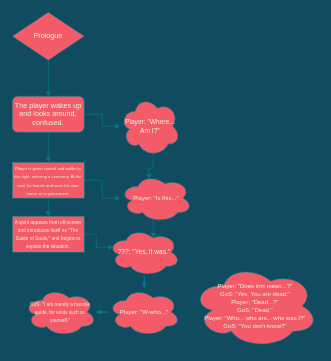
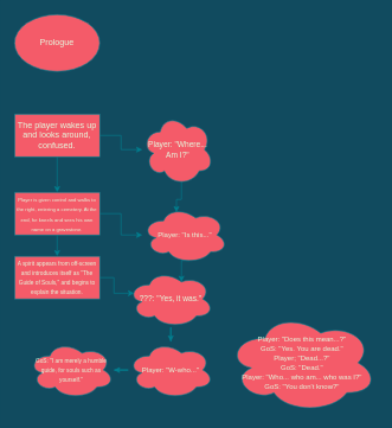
  <mxCell id="0" />
  <mxCell id="1" parent="0" />
- <mxCell id="2" value="" style="edgeStyle=orthogonalEdgeStyle;rounded=0;orthogonalLoop=1;jettySize=auto;html=1;labelBackgroundColor=#114B5F;strokeColor=#028090;fontColor=#E4FDE1;" edge="1" parent="1" source="3" target="6"><mxGeometry relative="1" as="geometry" /></mxCell>
- <mxCell id="3" value="Prologue" style="rhombus;whiteSpace=wrap;html=1;fillColor=#F45B69;strokeColor=#028090;fontColor=#E4FDE1;" vertex="1" parent="1"><mxGeometry x="20" y="20" width="120" height="80" as="geometry" /></mxCell>
+ <mxCell id="3" value="Prologue" style="ellipse;whiteSpace=wrap;html=1;fillColor=#F45B69;strokeColor=#028090;fontColor=#E4FDE1;" vertex="1" parent="1"><mxGeometry x="20" y="20" width="120" height="80" as="geometry" /></mxCell>
  <mxCell id="4" value="" style="edgeStyle=orthogonalEdgeStyle;orthogonalLoop=1;jettySize=auto;html=1;rounded=0;labelBackgroundColor=#114B5F;strokeColor=#028090;fontColor=#E4FDE1;" edge="1" parent="1" source="6" target="8"><mxGeometry relative="1" as="geometry" /></mxCell>
  <mxCell id="5" value="" style="edgeStyle=orthogonalEdgeStyle;rounded=0;orthogonalLoop=1;jettySize=auto;html=1;labelBackgroundColor=#114B5F;strokeColor=#028090;fontColor=#E4FDE1;" edge="1" parent="1" source="6" target="11"><mxGeometry relative="1" as="geometry" /></mxCell>
- <mxCell id="6" value="The player wakes up and looks around, confused." style="whiteSpace=wrap;html=1;fillColor=#F45B69;strokeColor=#028090;fontColor=#E4FDE1;rounded=1;" vertex="1" parent="1"><mxGeometry x="20" y="160" width="120" height="60" as="geometry" /></mxCell>
+ <mxCell id="6" value="The player wakes up and looks around, confused." style="whiteSpace=wrap;html=1;fillColor=#F45B69;strokeColor=#028090;fontColor=#E4FDE1;" vertex="1" parent="1"><mxGeometry x="20" y="160" width="120" height="60" as="geometry" /></mxCell>
  <mxCell id="7" style="edgeStyle=orthogonalEdgeStyle;orthogonalLoop=1;jettySize=auto;html=1;exitX=0.55;exitY=0.95;exitDx=0;exitDy=0;exitPerimeter=0;entryX=0.4;entryY=0.1;entryDx=0;entryDy=0;entryPerimeter=0;fontSize=11;rounded=0;labelBackgroundColor=#114B5F;strokeColor=#028090;fontColor=#E4FDE1;" edge="1" parent="1" source="8" target="13"><mxGeometry relative="1" as="geometry" /></mxCell>
  <mxCell id="8" value="&lt;font style=&quot;font-size: 11px;&quot;&gt;Player: &quot;Where... Am I?&quot;&lt;/font&gt;" style="ellipse;shape=cloud;whiteSpace=wrap;html=1;fillColor=#F45B69;strokeColor=#028090;fontColor=#E4FDE1;" vertex="1" parent="1"><mxGeometry x="200" y="160" width="100" height="100" as="geometry" /></mxCell>
  <mxCell id="9" value="" style="edgeStyle=orthogonalEdgeStyle;orthogonalLoop=1;jettySize=auto;html=1;fontSize=7;rounded=0;labelBackgroundColor=#114B5F;strokeColor=#028090;fontColor=#E4FDE1;" edge="1" parent="1" source="11" target="13"><mxGeometry relative="1" as="geometry" /></mxCell>
  <mxCell id="10" style="edgeStyle=orthogonalEdgeStyle;rounded=0;orthogonalLoop=1;jettySize=auto;html=1;exitX=0.5;exitY=1;exitDx=0;exitDy=0;entryX=0.5;entryY=0;entryDx=0;entryDy=0;fontSize=8;labelBackgroundColor=#114B5F;strokeColor=#028090;fontColor=#E4FDE1;" edge="1" parent="1" source="11" target="17"><mxGeometry relative="1" as="geometry" /></mxCell>
  <mxCell id="11" value="&lt;font style=&quot;font-size: 7px;&quot;&gt;Player is given control and walks to the right, entering a cemetery. At the end, he kneels and sees his own name on a gravestone.&lt;/font&gt;" style="whiteSpace=wrap;html=1;fillColor=#F45B69;strokeColor=#028090;fontColor=#E4FDE1;" vertex="1" parent="1"><mxGeometry x="20" y="270" width="120" height="60" as="geometry" /></mxCell>
  <mxCell id="12" style="edgeStyle=orthogonalEdgeStyle;orthogonalLoop=1;jettySize=auto;html=1;exitX=0.55;exitY=0.95;exitDx=0;exitDy=0;exitPerimeter=0;entryX=0.625;entryY=0.2;entryDx=0;entryDy=0;entryPerimeter=0;fontSize=11;rounded=0;labelBackgroundColor=#114B5F;strokeColor=#028090;fontColor=#E4FDE1;" edge="1" parent="1" source="13" target="15"><mxGeometry relative="1" as="geometry" /></mxCell>
  <mxCell id="13" value="&lt;font style=&quot;font-size: 10px;&quot;&gt;Player: &quot;Is this...&quot;&lt;/font&gt;" style="ellipse;shape=cloud;whiteSpace=wrap;html=1;fillColor=#F45B69;strokeColor=#028090;fontColor=#E4FDE1;" vertex="1" parent="1"><mxGeometry x="200" y="290" width="120" height="80" as="geometry" /></mxCell>
  <mxCell id="14" value="" style="edgeStyle=orthogonalEdgeStyle;rounded=0;orthogonalLoop=1;jettySize=auto;html=1;fontSize=10;labelBackgroundColor=#114B5F;strokeColor=#028090;fontColor=#E4FDE1;" edge="1" parent="1" source="15" target="20"><mxGeometry relative="1" as="geometry" /></mxCell>
  <mxCell id="15" value="???: &quot;Yes, it was.&quot;" style="ellipse;shape=cloud;whiteSpace=wrap;html=1;fontSize=11;fillColor=#F45B69;strokeColor=#028090;fontColor=#E4FDE1;" vertex="1" parent="1"><mxGeometry x="180" y="380" width="120" height="80" as="geometry" /></mxCell>
  <mxCell id="16" style="edgeStyle=orthogonalEdgeStyle;rounded=0;orthogonalLoop=1;jettySize=auto;html=1;exitX=1;exitY=0.5;exitDx=0;exitDy=0;entryX=0.07;entryY=0.4;entryDx=0;entryDy=0;entryPerimeter=0;fontSize=8;labelBackgroundColor=#114B5F;strokeColor=#028090;fontColor=#E4FDE1;" edge="1" parent="1" source="17" target="15"><mxGeometry relative="1" as="geometry" /></mxCell>
  <mxCell id="17" value="&lt;font style=&quot;font-size: 8px;&quot;&gt;A spirit appears from off-screen and introduces itself as &quot;The Guide of Souls,&quot; and begins to explain the situation.&lt;/font&gt;" style="whiteSpace=wrap;html=1;fontSize=11;fillColor=#F45B69;strokeColor=#028090;fontColor=#E4FDE1;" vertex="1" parent="1"><mxGeometry x="20" y="360" width="120" height="60" as="geometry" /></mxCell>
  <mxCell id="18" value="&lt;font style=&quot;font-size: 10px;&quot;&gt;Player: &quot;Does this mean...?&quot; &lt;br&gt;GoS: &quot;Yes. You are dead.&quot; &lt;br&gt;Player; &quot;Dead...?&quot; &lt;br&gt;GoS: &quot;Dead.&quot; &lt;br&gt;Player: &quot;Who... who am... who was I?&quot; &lt;br&gt;GoS: &quot;You don't know?&quot;&lt;/font&gt;" style="ellipse;shape=cloud;whiteSpace=wrap;html=1;fontSize=11;fillColor=#F45B69;strokeColor=#028090;fontColor=#E4FDE1;" vertex="1" parent="1"><mxGeometry x="320" y="440" width="210" height="140" as="geometry" /></mxCell>
  <mxCell id="19" value="" style="edgeStyle=orthogonalEdgeStyle;rounded=0;orthogonalLoop=1;jettySize=auto;html=1;fontSize=10;labelBackgroundColor=#114B5F;strokeColor=#028090;fontColor=#E4FDE1;" edge="1" parent="1" source="20" target="21"><mxGeometry relative="1" as="geometry" /></mxCell>
  <mxCell id="20" value="&lt;span style=&quot;font-size: 10px;&quot;&gt;Player: &quot;W-who...&quot;&lt;/span&gt;" style="ellipse;shape=cloud;whiteSpace=wrap;html=1;fontSize=11;fillColor=#F45B69;strokeColor=#028090;fontColor=#E4FDE1;" vertex="1" parent="1"><mxGeometry x="180" y="480" width="120" height="80" as="geometry" /></mxCell>
  <mxCell id="21" value="&lt;font style=&quot;font-size: 8px;&quot;&gt;GoS: &quot;I am merely a humble guide, for souls such as yourself.&quot;&lt;/font&gt;" style="ellipse;shape=cloud;whiteSpace=wrap;html=1;fontSize=11;fillColor=#F45B69;strokeColor=#028090;fontColor=#E4FDE1;" vertex="1" parent="1"><mxGeometry x="40" y="480" width="120" height="80" as="geometry" /></mxCell>
